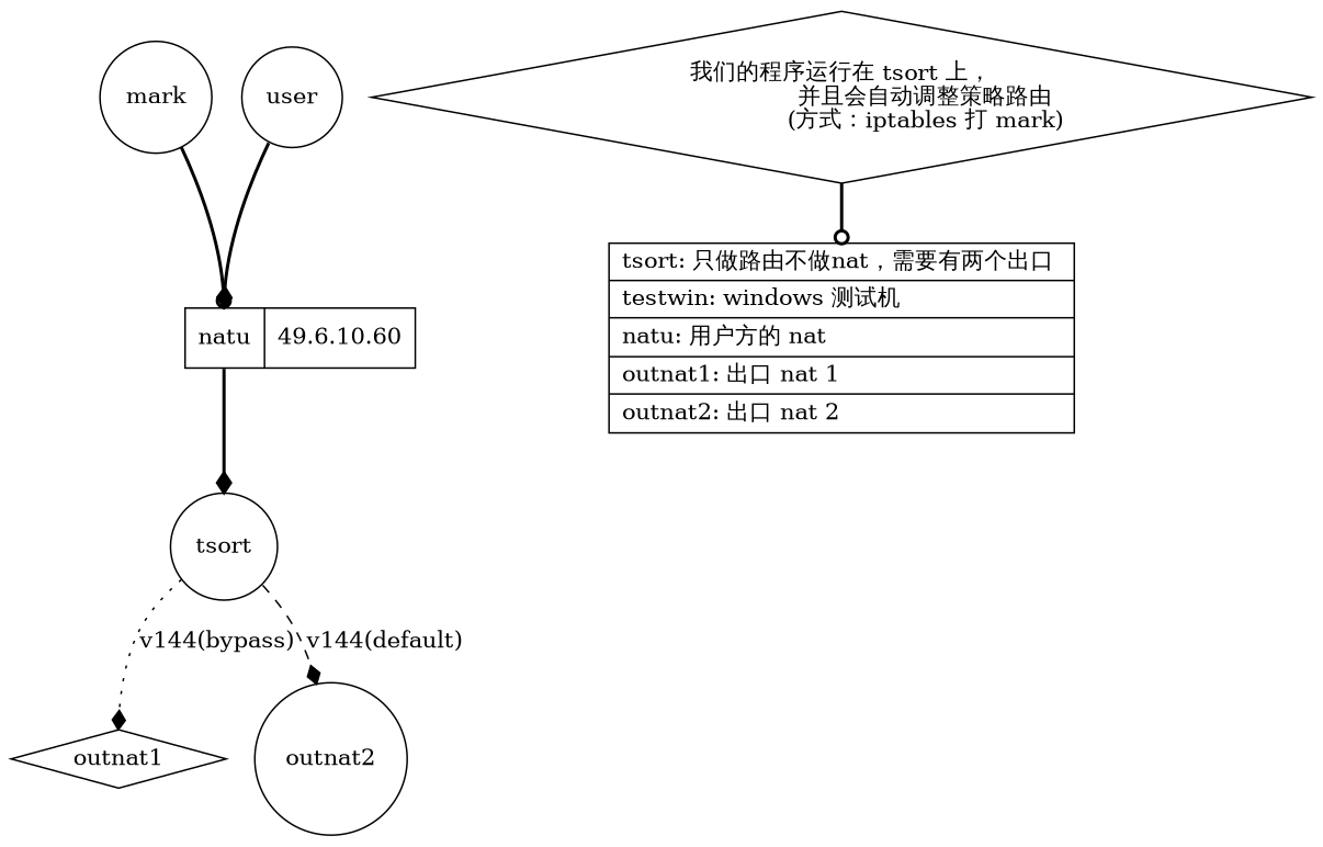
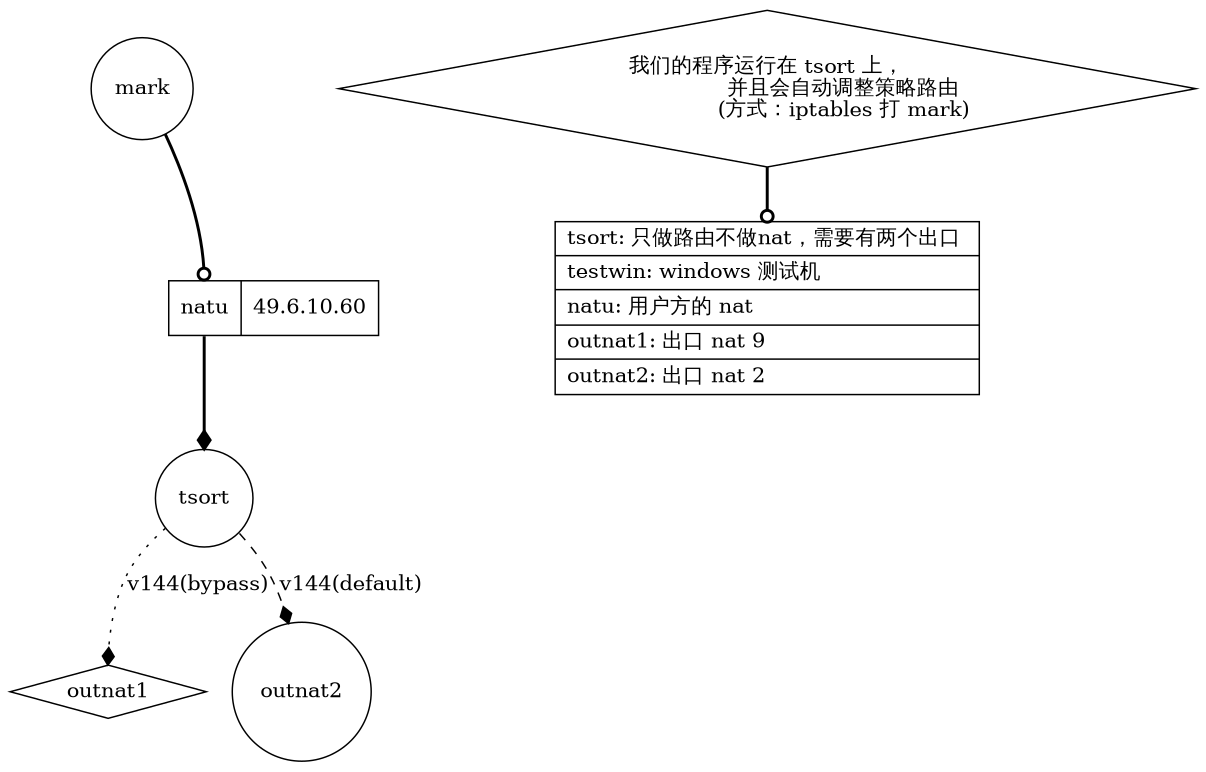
  digraph {
    node [shape=circle]
    edge [arrowhead=diamond style=bold]
    n1 [label="<f0> natu| 49.6.10.60" shape=record]
    tsort
    outnat1 [shape=diamond]
    outnat2
    n5 [label=mark]
-   user
    n7 [label="我们的程序运行在 tsort 上，\n                       并且会自动调整策略路由\n                       (方式：iptables 打 mark)" shape=diamond]
-   n8 [label="{                                         tsort: 只做路由不做nat，需要有两个出口 \l |                                         testwin: windows 测试机 \l |                                         natu: 用户方的 nat \l |                                         outnat1: 出口 nat 1 \l |                                         outnat2: 出口 nat 2 \l}" shape=record]
+   n8 [label="{                                         tsort: 只做路由不做nat，需要有两个出口 \l |                                         testwin: windows 测试机 \l |                                         natu: 用户方的 nat \l |                                         outnat1: 出口 nat 9 \l |                                         outnat2: 出口 nat 2 \l}" shape=record]
    n1 -> tsort [tailport=f0]
    tsort -> outnat1 [label="v144(bypass)" style=dotted]
    tsort -> outnat2 [label="v144(default)" style=dashed]
    n5 -> n1 [arrowhead=odot headport=f0]
-   user -> n1 [headport=f0]
    n7 -> n8 [arrowhead=odot]
  }
